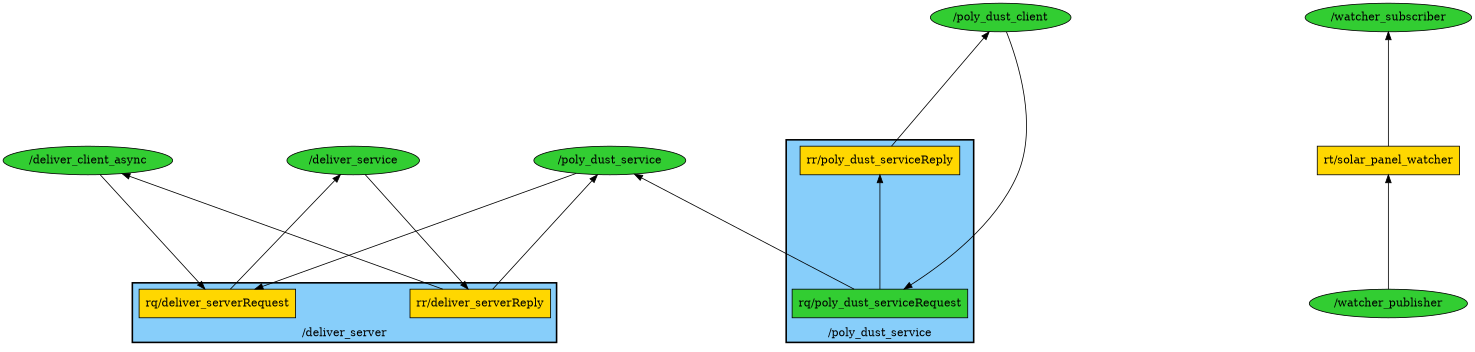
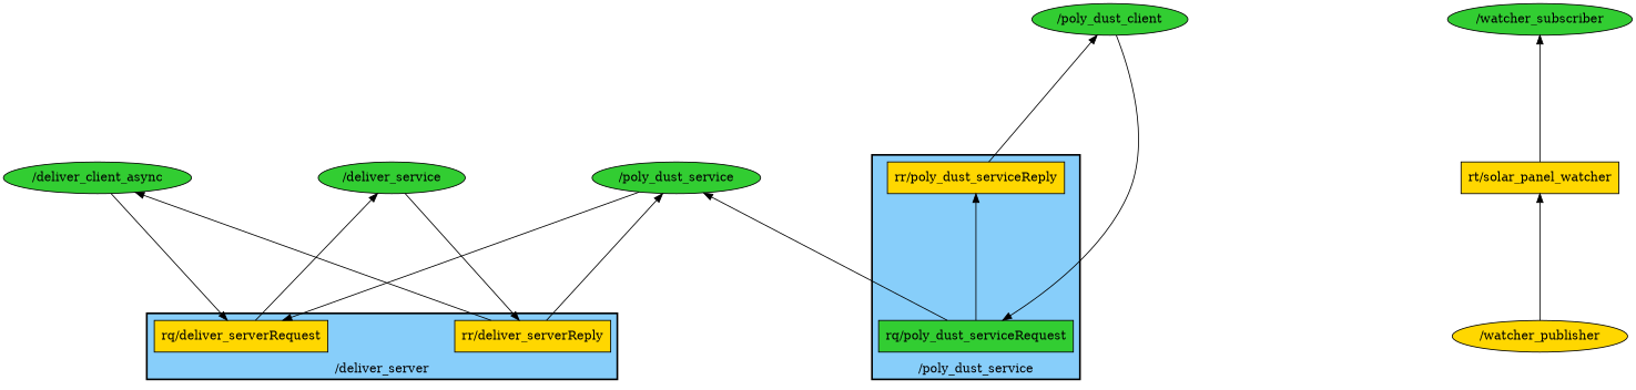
  digraph {
    nodesep=2
    rankdir=BT
    ranksep=2
    node [fillcolor=limegreen style=filled]
    "rr/deliver_serverReply" [fillcolor=gold shape=box]
    "rq/deliver_serverRequest" [fillcolor=gold shape=box]
    "rq/poly_dust_serviceRequest" [shape=box]
    "rr/poly_dust_serviceReply" [fillcolor=gold shape=box]
    "/poly_dust_service"
    "/deliver_client_async"
    "/deliver_service"
    "/poly_dust_client"
    "rt/solar_panel_watcher" [fillcolor=gold shape=box]
-   "/watcher_publisher"
+   "/watcher_publisher" [fillcolor=gold]
    "/watcher_subscriber"
    subgraph cluster_1 {
      fillcolor=lightskyblue
      label="/deliver_server"
      penwidth=2
      style=filled
      "rr/deliver_serverReply"
      "rq/deliver_serverRequest"
    }
    subgraph cluster_2 {
      fillcolor=lightskyblue
      label="/poly_dust_service"
      penwidth=2
      style=filled
      "rq/poly_dust_serviceRequest"
      "rr/poly_dust_serviceReply"
    }
    "rr/deliver_serverReply" -> "/poly_dust_service"
    "rr/deliver_serverReply" -> "/deliver_client_async"
    "rq/deliver_serverRequest" -> "/deliver_service"
    "rq/poly_dust_serviceRequest" -> "rr/poly_dust_serviceReply"
    "rq/poly_dust_serviceRequest" -> "/poly_dust_service"
    "rr/poly_dust_serviceReply" -> "/poly_dust_client"
    "/poly_dust_service" -> "rq/deliver_serverRequest"
    "/deliver_client_async" -> "rq/deliver_serverRequest"
    "/deliver_service" -> "rr/deliver_serverReply"
    "/poly_dust_client" -> "rq/poly_dust_serviceRequest"
    "rt/solar_panel_watcher" -> "/watcher_subscriber"
    "/watcher_publisher" -> "rt/solar_panel_watcher"
  }
